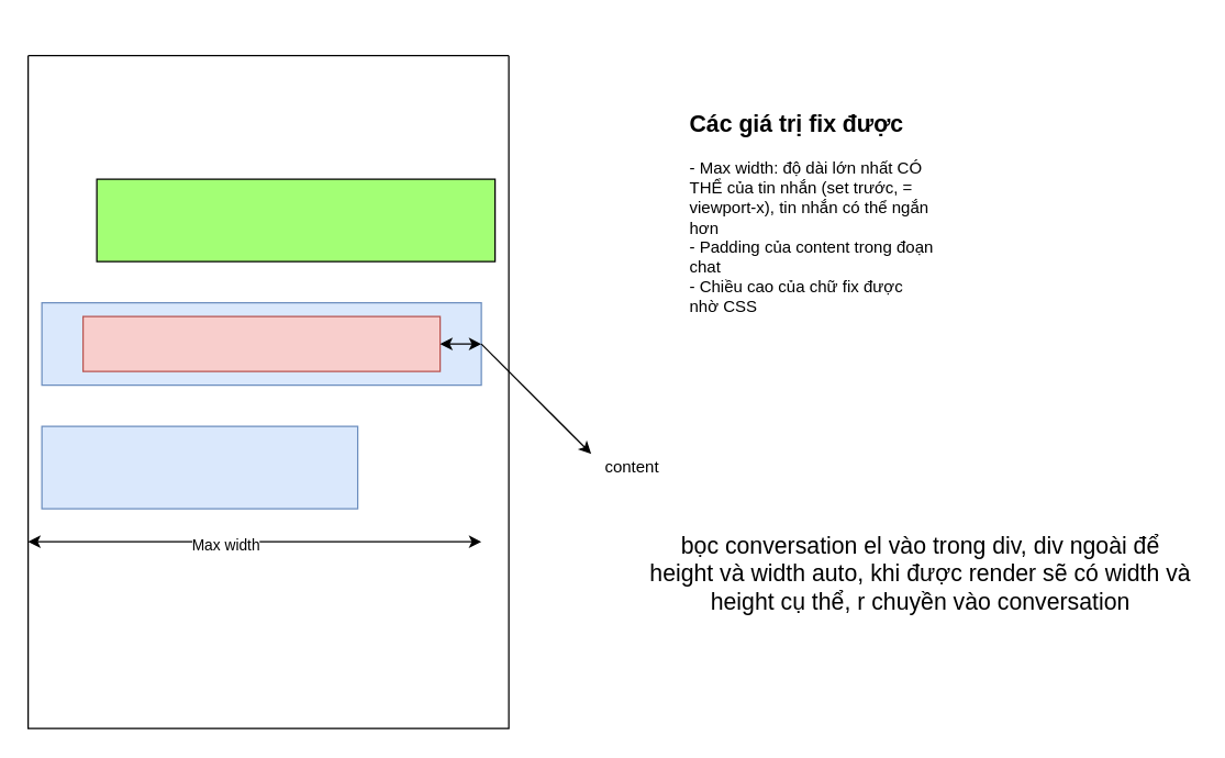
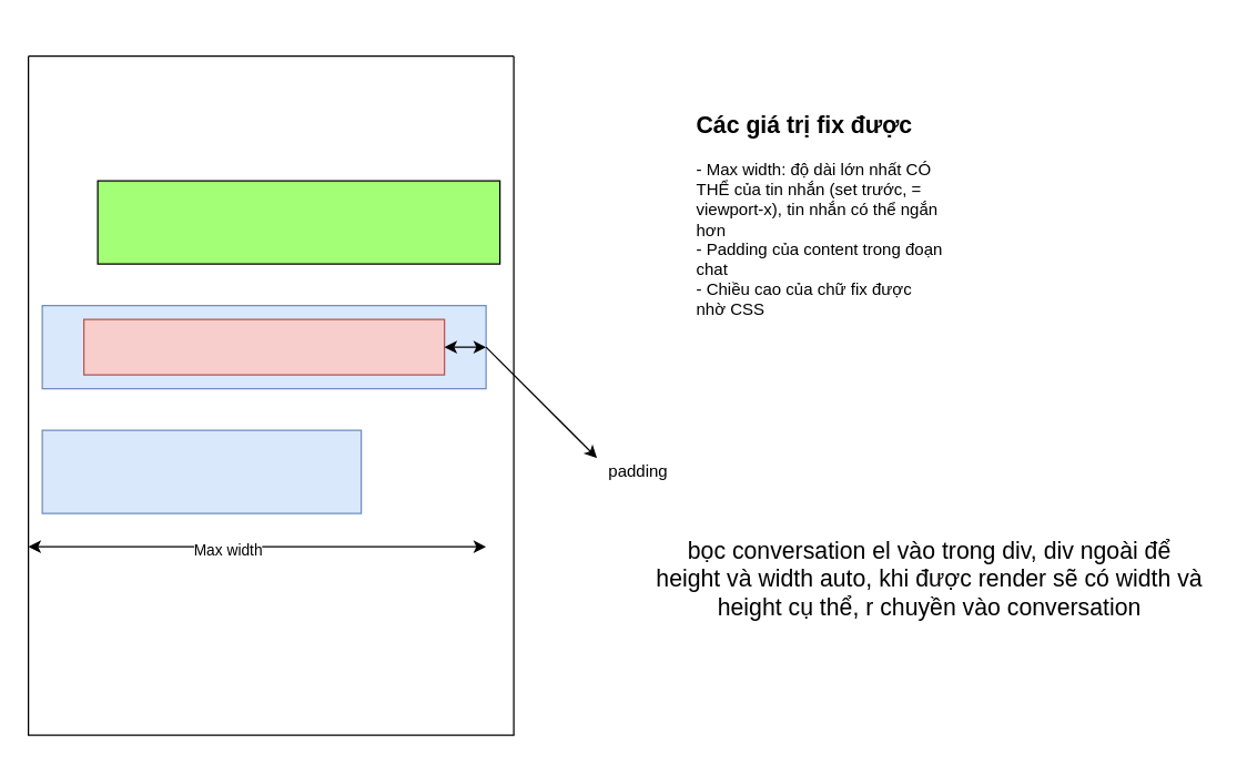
  <mxCell id="0" />
  <mxCell id="1" parent="0" />
  <mxCell id="2" value="" style="swimlane;startSize=0;" vertex="1" parent="1"><mxGeometry x="20" y="40" width="350" height="490" as="geometry" /></mxCell>
  <mxCell id="3" value="" style="rounded=0;whiteSpace=wrap;html=1;fillColor=#dae8fc;strokeColor=#6c8ebf;" vertex="1" parent="2"><mxGeometry x="10" y="270" width="230" height="60" as="geometry" /></mxCell>
  <mxCell id="4" value="" style="rounded=0;whiteSpace=wrap;html=1;fillColor=#dae8fc;strokeColor=#6c8ebf;" vertex="1" parent="2"><mxGeometry x="10" y="180" width="320" height="60" as="geometry" /></mxCell>
  <mxCell id="5" value="" style="endArrow=classic;startArrow=classic;html=1;rounded=0;" edge="1" parent="2"><mxGeometry width="50" height="50" relative="1" as="geometry"><mxPoint x="330" y="354" as="sourcePoint" /><mxPoint x="-0.0" y="354" as="targetPoint" /></mxGeometry></mxCell>
  <mxCell id="6" value="Max width" style="edgeLabel;html=1;align=center;verticalAlign=middle;resizable=0;points=[];" vertex="1" connectable="0" parent="5"><mxGeometry x="0.136" y="2" relative="1" as="geometry"><mxPoint as="offset" /></mxGeometry></mxCell>
  <mxCell id="7" value="" style="rounded=0;whiteSpace=wrap;html=1;fillColor=#A3FF75;" vertex="1" parent="2"><mxGeometry x="50" y="90" width="290" height="60" as="geometry" /></mxCell>
  <mxCell id="8" value="" style="rounded=0;whiteSpace=wrap;html=1;fillColor=#f8cecc;strokeColor=#b85450;" vertex="1" parent="2"><mxGeometry x="40" y="190" width="260" height="40" as="geometry" /></mxCell>
  <mxCell id="9" value="" style="endArrow=classic;startArrow=classic;html=1;rounded=0;entryX=1;entryY=0.5;entryDx=0;entryDy=0;exitX=1;exitY=0.5;exitDx=0;exitDy=0;" edge="1" parent="2" source="8" target="4"><mxGeometry width="50" height="50" relative="1" as="geometry"><mxPoint x="270" y="230" as="sourcePoint" /><mxPoint x="320" y="180" as="targetPoint" /></mxGeometry></mxCell>
  <mxCell id="10" value="&lt;b&gt;&lt;font style=&quot;font-size: 17px;&quot;&gt;Các giá trị fix được&lt;br&gt;&lt;/font&gt;&lt;/b&gt;&lt;br&gt;- Max width: độ dài lớn nhất CÓ THỂ của tin nhắn (set trước, = viewport-x), tin nhắn có thể ngắn hơn&lt;br&gt;- Padding của content trong đoạn chat&lt;br&gt;- Chiều cao của chữ fix được nhờ CSS&amp;nbsp;" style="text;html=1;strokeColor=none;fillColor=none;align=left;verticalAlign=middle;whiteSpace=wrap;rounded=0;" vertex="1" parent="1"><mxGeometry x="500" y="20" width="180" height="270" as="geometry" /></mxCell>
  <mxCell id="11" value="" style="endArrow=classic;html=1;rounded=0;exitX=1;exitY=0.5;exitDx=0;exitDy=0;" edge="1" parent="1" source="4"><mxGeometry width="50" height="50" relative="1" as="geometry"><mxPoint x="250" y="330" as="sourcePoint" /><mxPoint x="430" y="330" as="targetPoint" /></mxGeometry></mxCell>
- <mxCell id="12" value="content" style="text;html=1;strokeColor=none;fillColor=none;align=center;verticalAlign=middle;whiteSpace=wrap;rounded=0;" vertex="1" parent="1"><mxGeometry x="430" y="325" width="60" height="30" as="geometry" /></mxCell>
+ <mxCell id="12" value="padding" style="text;html=1;strokeColor=none;fillColor=none;align=center;verticalAlign=middle;whiteSpace=wrap;rounded=0;" vertex="1" parent="1"><mxGeometry x="430" y="325" width="60" height="30" as="geometry" /></mxCell>
  <mxCell id="13" value="bọc conversation el vào trong div, div ngoài để height và width auto, khi được render sẽ có width và height cụ thể, r chuyền vào conversation" style="text;html=1;strokeColor=none;fillColor=none;align=center;verticalAlign=middle;whiteSpace=wrap;rounded=0;fontSize=17;" vertex="1" parent="1"><mxGeometry x="470" y="393" width="400" height="50" as="geometry" /></mxCell>
